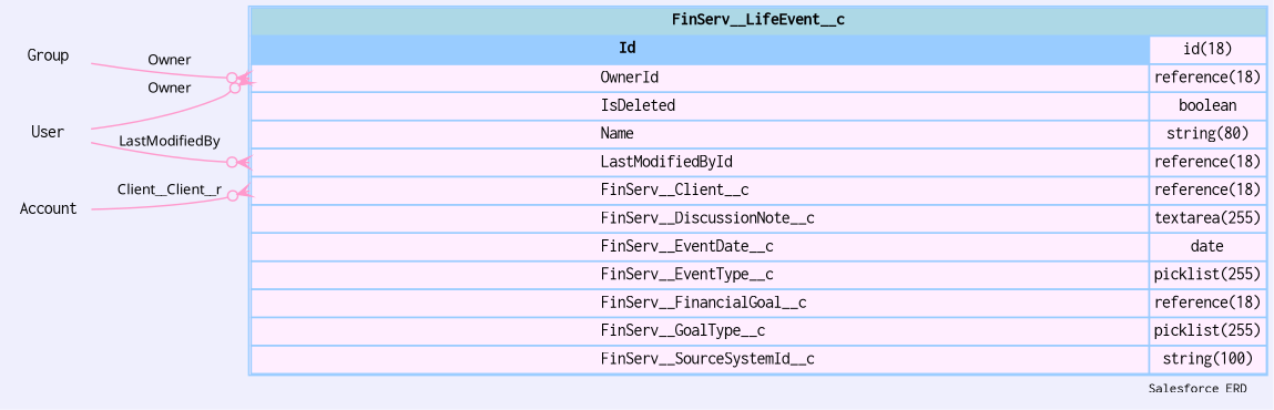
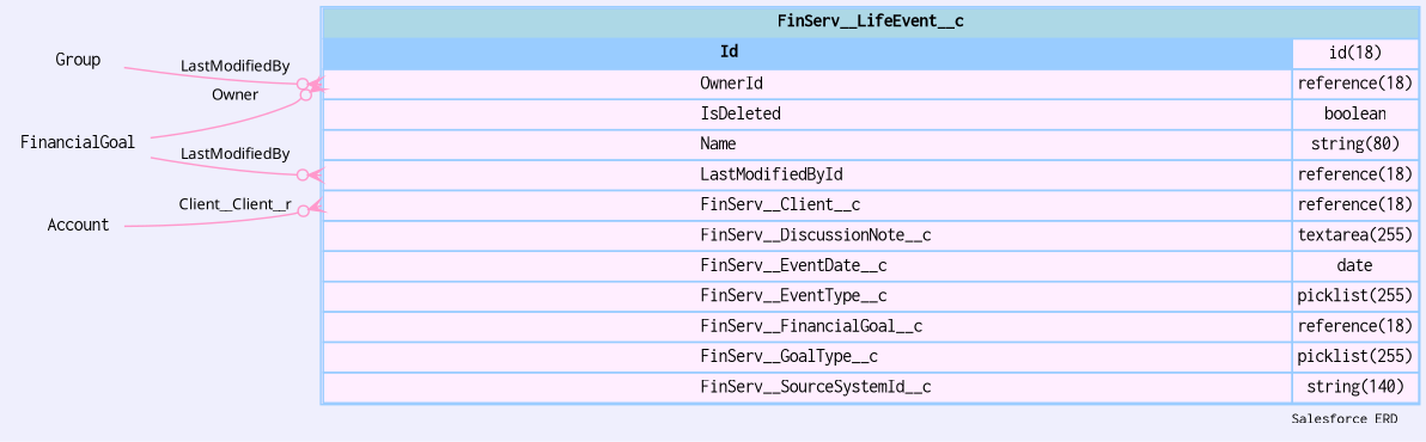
  digraph {
    bgcolor="#efeffd"
    fontname=Courier
    fontsize=9
    label="Salesforce ERD "
    labeljust=r
    nodesep=0.18
    rankdir=RL
    ranksep=0.46
    node [color="#99ccff" fontname=Courier fontsize=11 shape=plaintext]
    edge [arrowhead=none arrowsize=0.8 arrowtail=crowodot color="#ff99cc" dir=back fontname=Monaco fontsize=9 headport="Id:e" tailport="OwnerId:w"]
-   n1 [label=<                 <table border="1" cellborder="1" cellspacing="0" bgcolor="#ffeeff" >                      <tr><td colspan="3" bgcolor="lightblue"><b>FinServ__LifeEvent__c</b></td></tr>              <tr>                                         <td  bgcolor="#99ccff" port="Id" align="left">                                            <b>Id</b>                                         </td><td>id(18)</td></tr> <tr>                                          <td port="OwnerId" align="left">                                          OwnerId                                        </td><td>reference(18)</td></tr> <tr>                                          <td port="IsDeleted" align="left">                                          IsDeleted                                        </td><td>boolean</td></tr> <tr>                                          <td port="Name" align="left">                                          Name                                        </td><td>string(80)</td></tr> <tr>                                          <td port="LastModifiedById" align="left">                                          LastModifiedById                                        </td><td>reference(18)</td></tr> <tr>                                          <td port="FinServ__Client__c" align="left">                                          FinServ__Client__c                                        </td><td>reference(18)</td></tr> <tr>                                          <td port="FinServ__DiscussionNote__c" align="left">                                          FinServ__DiscussionNote__c                                        </td><td>textarea(255)</td></tr> <tr>                                          <td port="FinServ__EventDate__c" align="left">                                          FinServ__EventDate__c                                        </td><td>date</td></tr> <tr>                                          <td port="FinServ__EventType__c" align="left">                                          FinServ__EventType__c                                        </td><td>picklist(255)</td></tr> <tr>                                          <td port="FinServ__FinancialGoal__c" align="left">                                          FinServ__FinancialGoal__c                                        </td><td>reference(18)</td></tr> <tr>                                          <td port="FinServ__GoalType__c" align="left">                                          FinServ__GoalType__c                                        </td><td>picklist(255)</td></tr> <tr>                                          <td port="FinServ__SourceSystemId__c" align="left">                                          FinServ__SourceSystemId__c                                        </td><td>string(100)</td></tr>                             </table>                 > margin=0 shape=none]
+   n1 [label=<                 <table border="1" cellborder="1" cellspacing="0" bgcolor="#ffeeff" >                      <tr><td colspan="3" bgcolor="lightblue"><b>FinServ__LifeEvent__c</b></td></tr>              <tr>                                         <td  bgcolor="#99ccff" port="Id" align="left">                                            <b>Id</b>                                         </td><td>id(18)</td></tr> <tr>                                          <td port="OwnerId" align="left">                                          OwnerId                                        </td><td>reference(18)</td></tr> <tr>                                          <td port="IsDeleted" align="left">                                          IsDeleted                                        </td><td>boolean</td></tr> <tr>                                          <td port="Name" align="left">                                          Name                                        </td><td>string(80)</td></tr> <tr>                                          <td port="LastModifiedById" align="left">                                          LastModifiedById                                        </td><td>reference(18)</td></tr> <tr>                                          <td port="FinServ__Client__c" align="left">                                          FinServ__Client__c                                        </td><td>reference(18)</td></tr> <tr>                                          <td port="FinServ__DiscussionNote__c" align="left">                                          FinServ__DiscussionNote__c                                        </td><td>textarea(255)</td></tr> <tr>                                          <td port="FinServ__EventDate__c" align="left">                                          FinServ__EventDate__c                                        </td><td>date</td></tr> <tr>                                          <td port="FinServ__EventType__c" align="left">                                          FinServ__EventType__c                                        </td><td>picklist(255)</td></tr> <tr>                                          <td port="FinServ__FinancialGoal__c" align="left">                                          FinServ__FinancialGoal__c                                        </td><td>reference(18)</td></tr> <tr>                                          <td port="FinServ__GoalType__c" align="left">                                          FinServ__GoalType__c                                        </td><td>picklist(255)</td></tr> <tr>                                          <td port="FinServ__SourceSystemId__c" align="left">                                          FinServ__SourceSystemId__c                                        </td><td>string(140)</td></tr>                             </table>                 > margin=0 shape=none]
    Group
-   User
+   User [label=FinancialGoal]
    Account
-   n1 -> Group [label=Owner]
+   n1 -> Group [label=LastModifiedBy]
    n1 -> User [label=Owner]
    n1 -> User [label=LastModifiedBy tailport="LastModifiedById:w"]
    n1 -> Account [label=Client__Client__r tailport="FinServ__Client__c:w"]
  }
